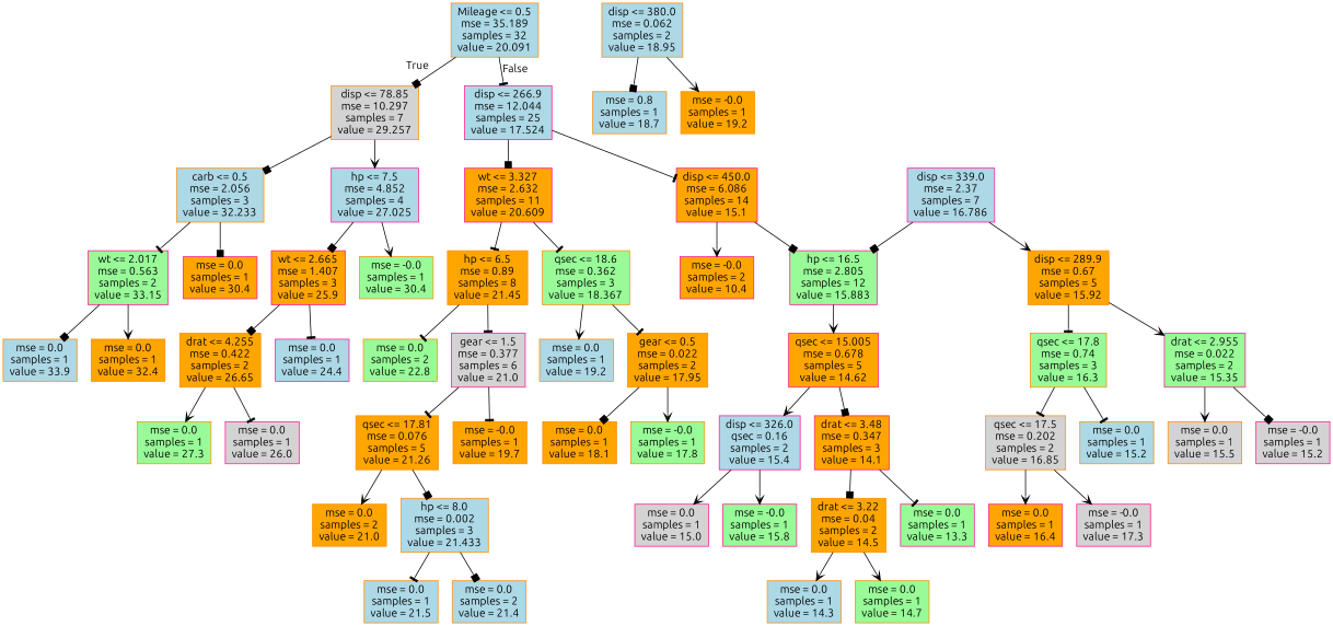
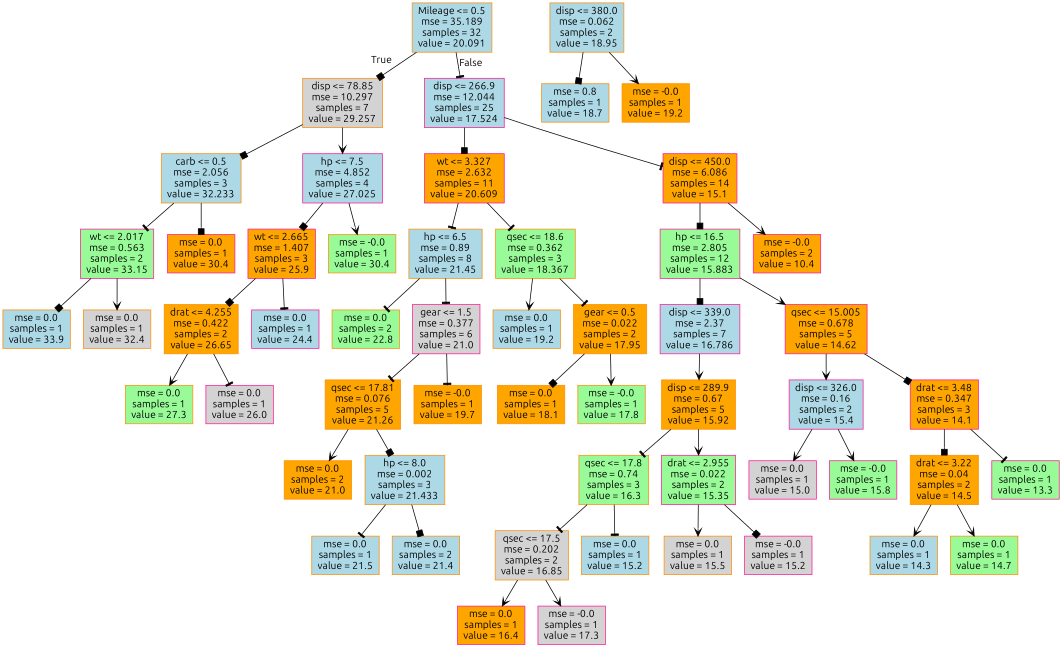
  digraph {
    fontname=Ubuntu
    node [color=darkorange fillcolor=lightblue fontname=Ubuntu shape=box style=filled]
    edge [arrowhead=vee fontname=Ubuntu]
    n1 [label="Mileage <= 0.5\nmse = 35.189\nsamples = 32\nvalue = 20.091"]
    n2 [fillcolor=lightgrey label="disp <= 78.85\nmse = 10.297\nsamples = 7\nvalue = 29.257"]
    n3 [color=deeppink label="disp <= 266.9\nmse = 12.044\nsamples = 25\nvalue = 17.524"]
    n4 [label="carb <= 0.5\nmse = 2.056\nsamples = 3\nvalue = 32.233"]
    n5 [color=deeppink label="hp <= 7.5\nmse = 4.852\nsamples = 4\nvalue = 27.025"]
    n6 [color=deeppink fillcolor=orange label="wt <= 3.327\nmse = 2.632\nsamples = 11\nvalue = 20.609"]
    n7 [color=deeppink fillcolor=orange label="disp <= 450.0\nmse = 6.086\nsamples = 14\nvalue = 15.1"]
    n8 [color=deeppink fillcolor=palegreen label="wt <= 2.017\nmse = 0.563\nsamples = 2\nvalue = 33.15"]
    n9 [color=deeppink fillcolor=orange label="mse = 0.0\nsamples = 1\nvalue = 30.4"]
    n10 [color=deeppink fillcolor=orange label="wt <= 2.665\nmse = 1.407\nsamples = 3\nvalue = 25.9"]
    n11 [fillcolor=palegreen label="mse = -0.0\nsamples = 1\nvalue = 30.4"]
    n12 [label="mse = 0.0\nsamples = 1\nvalue = 33.9"]
-   n13 [fillcolor=orange label="mse = 0.0\nsamples = 1\nvalue = 32.4"]
+   n13 [fillcolor=lightgrey label="mse = 0.0\nsamples = 1\nvalue = 32.4"]
    n14 [fillcolor=orange label="drat <= 4.255\nmse = 0.422\nsamples = 2\nvalue = 26.65"]
    n15 [color=deeppink label="mse = 0.0\nsamples = 1\nvalue = 24.4"]
    n16 [fillcolor=palegreen label="mse = 0.0\nsamples = 1\nvalue = 27.3"]
    n17 [color=deeppink fillcolor=lightgrey label="mse = 0.0\nsamples = 1\nvalue = 26.0"]
-   n18 [fillcolor=orange label="hp <= 6.5\nmse = 0.89\nsamples = 8\nvalue = 21.45"]
+   n18 [label="hp <= 6.5\nmse = 0.89\nsamples = 8\nvalue = 21.45"]
    n19 [fillcolor=palegreen label="qsec <= 18.6\nmse = 0.362\nsamples = 3\nvalue = 18.367"]
    n20 [color=deeppink fillcolor=palegreen label="hp <= 16.5\nmse = 2.805\nsamples = 12\nvalue = 15.883"]
    n21 [color=deeppink fillcolor=orange label="mse = -0.0\nsamples = 2\nvalue = 10.4"]
    n22 [fillcolor=palegreen label="mse = 0.0\nsamples = 2\nvalue = 22.8"]
    n23 [color=deeppink fillcolor=lightgrey label="gear <= 1.5\nmse = 0.377\nsamples = 6\nvalue = 21.0"]
    n24 [label="mse = 0.0\nsamples = 1\nvalue = 19.2"]
    n25 [fillcolor=orange label="gear <= 0.5\nmse = 0.022\nsamples = 2\nvalue = 17.95"]
    n26 [fillcolor=orange label="qsec <= 17.81\nmse = 0.076\nsamples = 5\nvalue = 21.26"]
    n27 [fillcolor=orange label="mse = -0.0\nsamples = 1\nvalue = 19.7"]
    n28 [fillcolor=orange label="mse = 0.0\nsamples = 2\nvalue = 21.0"]
    n29 [label="hp <= 8.0\nmse = 0.002\nsamples = 3\nvalue = 21.433"]
    n30 [label="mse = 0.0\nsamples = 1\nvalue = 21.5"]
    n31 [label="mse = 0.0\nsamples = 2\nvalue = 21.4"]
    n32 [fillcolor=orange label="mse = 0.0\nsamples = 1\nvalue = 18.1"]
    n33 [fillcolor=palegreen label="mse = -0.0\nsamples = 1\nvalue = 17.8"]
    n34 [color=deeppink label="disp <= 339.0\nmse = 2.37\nsamples = 7\nvalue = 16.786"]
    n35 [color=deeppink fillcolor=orange label="qsec <= 15.005\nmse = 0.678\nsamples = 5\nvalue = 14.62"]
    n36 [fillcolor=orange label="disp <= 289.9\nmse = 0.67\nsamples = 5\nvalue = 15.92"]
-   n37 [color=deeppink label="disp <= 326.0\nqsec = 0.16\nsamples = 2\nvalue = 15.4"]
+   n37 [color=deeppink label="disp <= 326.0\nmse = 0.16\nsamples = 2\nvalue = 15.4"]
    n38 [color=deeppink fillcolor=orange label="drat <= 3.48\nmse = 0.347\nsamples = 3\nvalue = 14.1"]
    n39 [fillcolor=palegreen label="qsec <= 17.8\nmse = 0.74\nsamples = 3\nvalue = 16.3"]
    n40 [color=deeppink fillcolor=palegreen label="drat <= 2.955\nmse = 0.022\nsamples = 2\nvalue = 15.35"]
    n41 [label="disp <= 380.0\nmse = 0.062\nsamples = 2\nvalue = 18.95"]
    n42 [label="mse = 0.8\nsamples = 1\nvalue = 18.7"]
    n43 [fillcolor=orange label="mse = -0.0\nsamples = 1\nvalue = 19.2"]
    n44 [fillcolor=lightgrey label="qsec <= 17.5\nmse = 0.202\nsamples = 2\nvalue = 16.85"]
    n45 [label="mse = 0.0\nsamples = 1\nvalue = 15.2"]
    n46 [fillcolor=lightgrey label="mse = 0.0\nsamples = 1\nvalue = 15.5"]
    n47 [color=deeppink fillcolor=lightgrey label="mse = -0.0\nsamples = 1\nvalue = 15.2"]
    n48 [color=deeppink fillcolor=orange label="mse = 0.0\nsamples = 1\nvalue = 16.4"]
    n49 [color=deeppink fillcolor=lightgrey label="mse = -0.0\nsamples = 1\nvalue = 17.3"]
    n50 [color=deeppink fillcolor=lightgrey label="mse = 0.0\nsamples = 1\nvalue = 15.0"]
    n51 [color=deeppink fillcolor=palegreen label="mse = -0.0\nsamples = 1\nvalue = 15.8"]
    n52 [fillcolor=orange label="drat <= 3.22\nmse = 0.04\nsamples = 2\nvalue = 14.5"]
    n53 [color=deeppink fillcolor=palegreen label="mse = 0.0\nsamples = 1\nvalue = 13.3"]
    n54 [label="mse = 0.0\nsamples = 1\nvalue = 14.3"]
    n55 [fillcolor=palegreen label="mse = 0.0\nsamples = 1\nvalue = 14.7"]
    n1 -> n2 [arrowhead=box headlabel=True labelangle=45 labeldistance=2.5]
    n1 -> n3 [arrowhead=tee headlabel=False labelangle=-45 labeldistance=2.5]
    n2 -> n4 [arrowhead=box]
    n2 -> n5
    n3 -> n6 [arrowhead=box]
    n3 -> n7 [arrowhead=tee]
    n4 -> n8 [arrowhead=tee]
    n4 -> n9 [arrowhead=box]
    n5 -> n10 [arrowhead=box]
    n5 -> n11
    n6 -> n18 [arrowhead=tee]
    n6 -> n19 [arrowhead=tee]
    n7 -> n20 [arrowhead=box]
    n7 -> n21
    n8 -> n12 [arrowhead=box]
    n8 -> n13
    n10 -> n14 [arrowhead=box]
    n10 -> n15 [arrowhead=tee]
    n14 -> n16
    n14 -> n17 [arrowhead=tee]
    n18 -> n22 [arrowhead=tee]
    n18 -> n23 [arrowhead=tee]
    n19 -> n24
    n19 -> n25 [arrowhead=tee]
-   n34 -> n20 [arrowhead=box]
+   n20 -> n34 [arrowhead=box]
    n20 -> n35
    n23 -> n26 [arrowhead=tee]
    n23 -> n27 [arrowhead=tee]
    n25 -> n32 [arrowhead=box]
    n25 -> n33
    n26 -> n28
    n26 -> n29 [arrowhead=box]
    n29 -> n30 [arrowhead=tee]
    n29 -> n31 [arrowhead=box]
    n34 -> n36
    n35 -> n37
    n35 -> n38 [arrowhead=box]
    n36 -> n39 [arrowhead=tee]
    n36 -> n40
    n37 -> n50
    n37 -> n51
    n38 -> n52 [arrowhead=box]
    n38 -> n53 [arrowhead=tee]
    n39 -> n44 [arrowhead=tee]
    n39 -> n45 [arrowhead=tee]
    n40 -> n46
    n40 -> n47 [arrowhead=box]
    n41 -> n42 [arrowhead=box]
    n41 -> n43
    n44 -> n48
    n44 -> n49
    n52 -> n54
    n52 -> n55
  }
